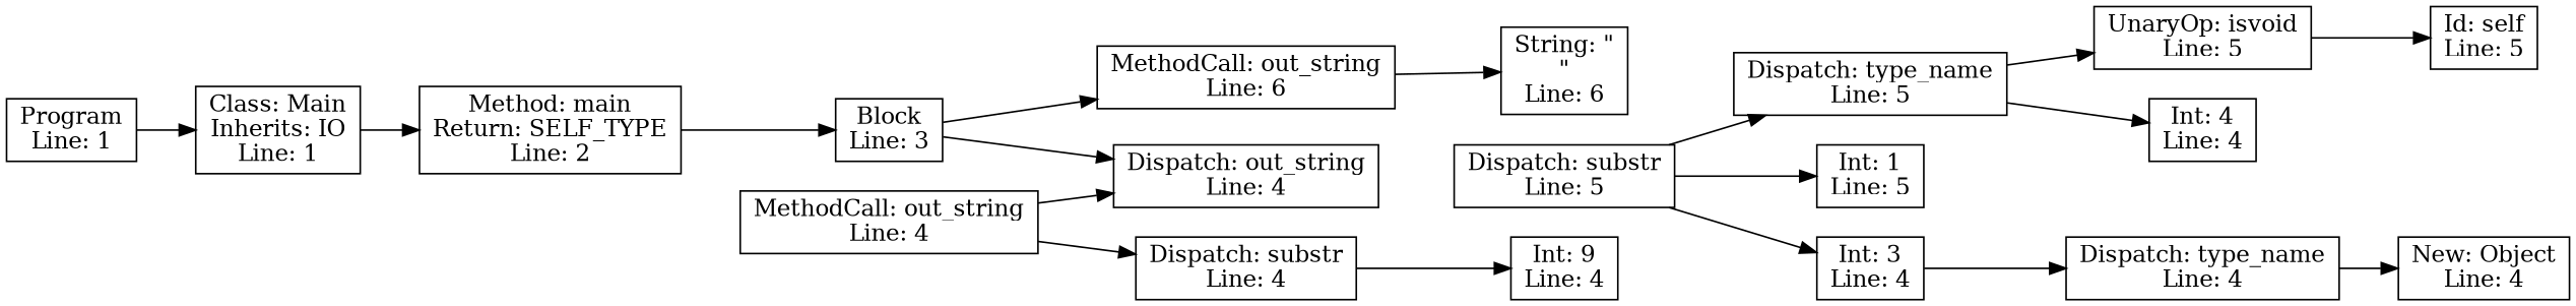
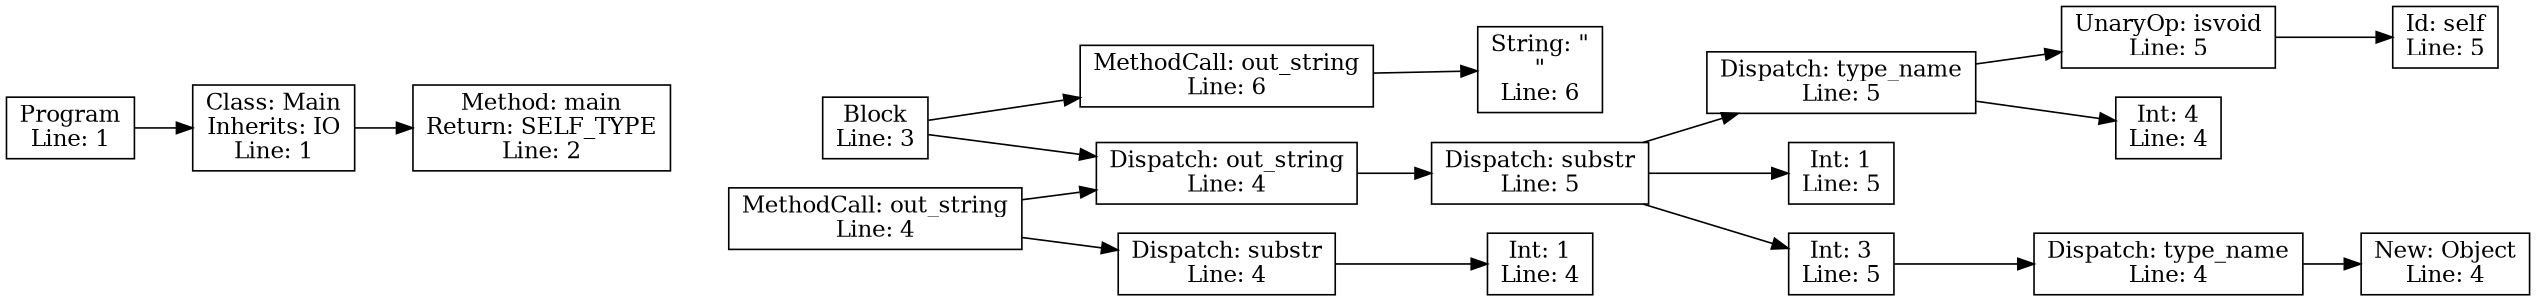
  digraph {
    rankdir=LR
    node [shape=box]
    n1 [label="Program\nLine: 1"]
    n2 [label="Class: Main\nInherits: IO\nLine: 1"]
    n3 [label="Method: main\nReturn: SELF_TYPE\nLine: 2"]
    n4 [label="Block\nLine: 3"]
    n5 [label="Dispatch: out_string\nLine: 4"]
    n6 [label="MethodCall: out_string\nLine: 6"]
    n7 [label="Dispatch: substr\nLine: 5"]
    n8 [label="String: \"\n\"\nLine: 6"]
    n9 [label="MethodCall: out_string\nLine: 4"]
    n10 [label="Dispatch: substr\nLine: 4"]
    n11 [label="Dispatch: type_name\nLine: 5"]
    n12 [label="Int: 1\nLine: 5"]
-   n13 [label="Int: 3\nLine: 4"]
-   n14 [label="Int: 9\nLine: 4"]
+   n13 [label="Int: 3\nLine: 5"]
+   n14 [label="Int: 1\nLine: 4"]
    n15 [label="Dispatch: type_name\nLine: 4"]
    n16 [label="New: Object\nLine: 4"]
    n17 [label="Int: 4\nLine: 4"]
    n18 [label="UnaryOp: isvoid\nLine: 5"]
    n19 [label="Id: self\nLine: 5"]
    n1 -> n2
    n2 -> n3
-   n3 -> n4
    n4 -> n5
    n4 -> n6
+   n5 -> n7
    n6 -> n8
    n7 -> n11
    n7 -> n12
    n7 -> n13
    n9 -> n5
    n9 -> n10
    n10 -> n14
    n11 -> n17
    n11 -> n18
    n13 -> n15
    n15 -> n16
    n18 -> n19
  }
